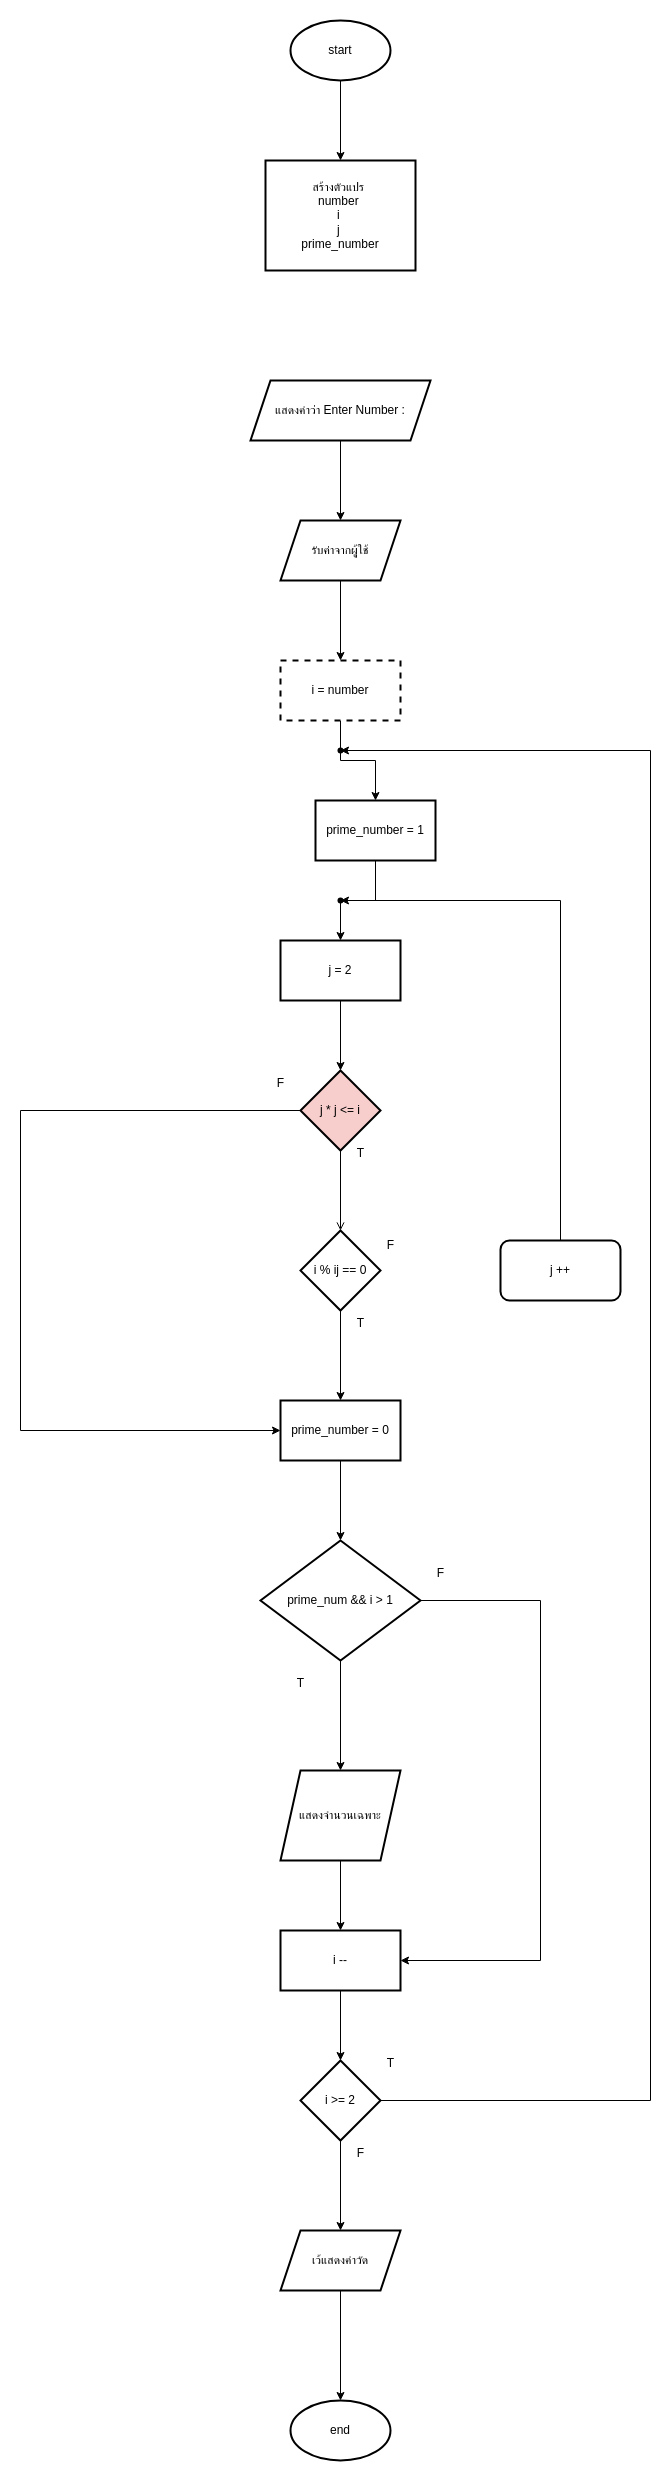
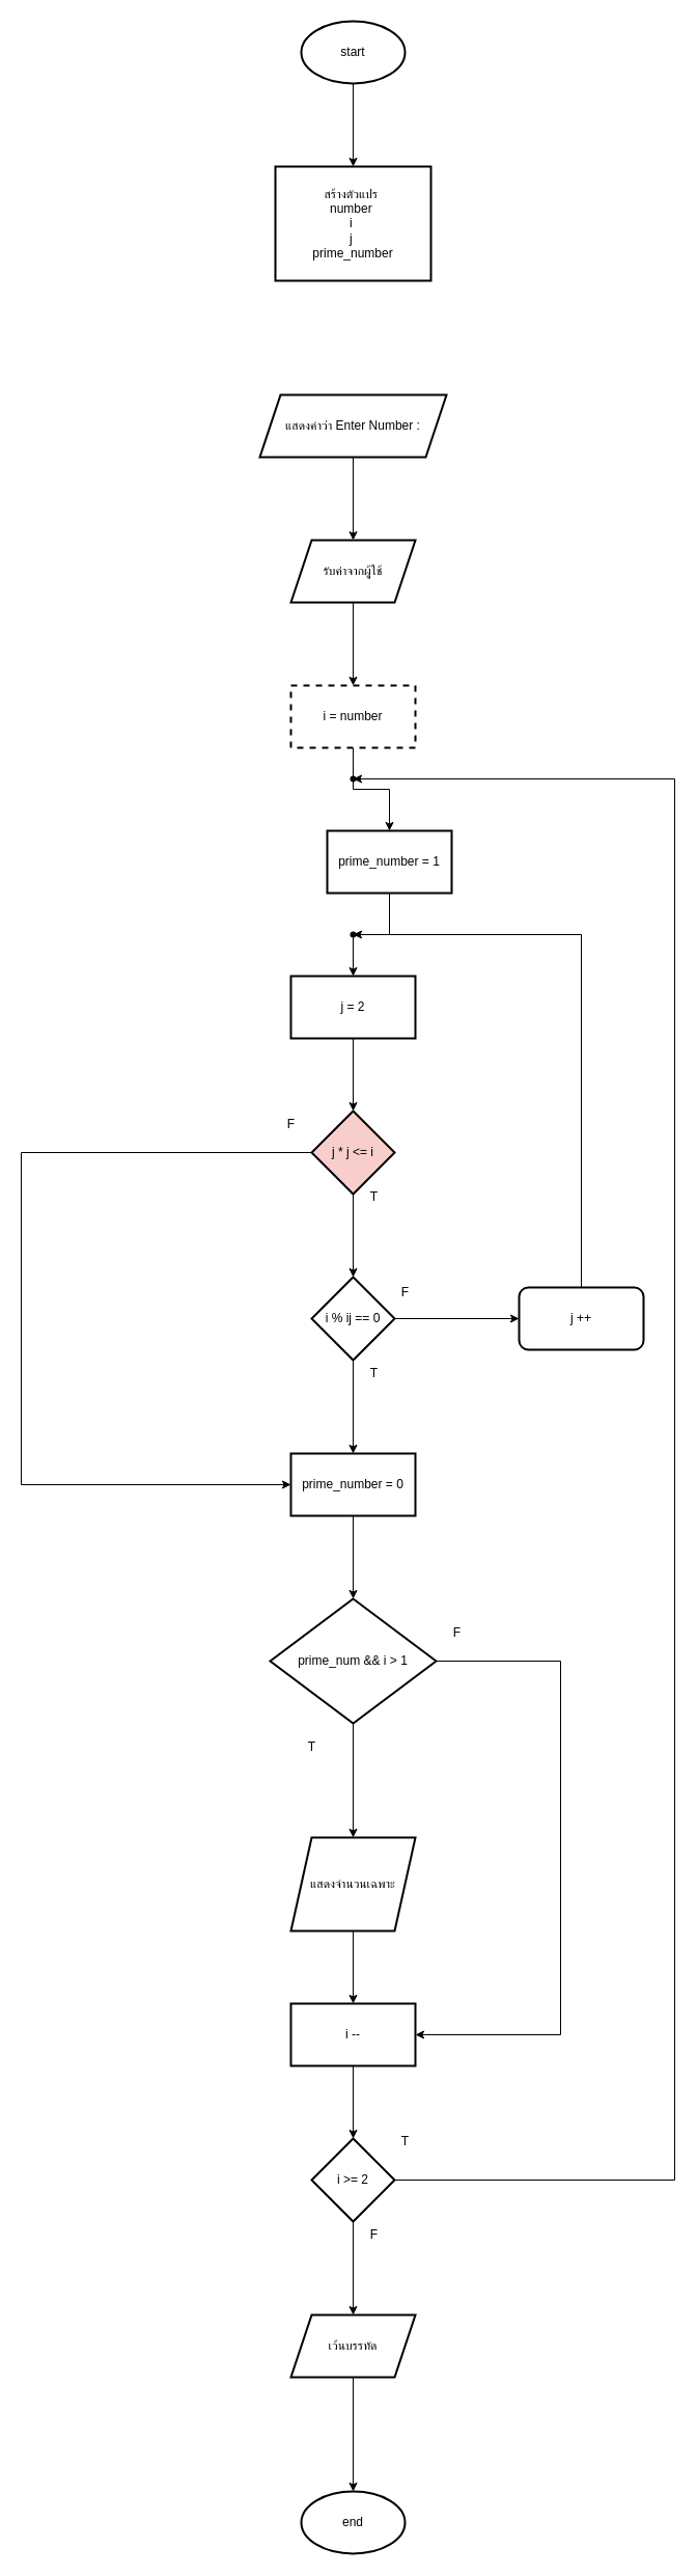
  <mxCell id="0" />
  <mxCell id="1" parent="0" />
  <mxCell id="2" value="" style="edgeStyle=orthogonalEdgeStyle;rounded=0;orthogonalLoop=1;jettySize=auto;html=1;" edge="1" parent="1" source="3" target="4"><mxGeometry relative="1" as="geometry" /></mxCell>
  <mxCell id="3" value="start" style="strokeWidth=2;html=1;shape=mxgraph.flowchart.start_1;whiteSpace=wrap;" vertex="1" parent="1"><mxGeometry x="290" y="20" width="100" height="60" as="geometry" /></mxCell>
  <mxCell id="4" value="สร้างตัวแปร&amp;nbsp;&lt;div&gt;number&amp;nbsp;&lt;/div&gt;&lt;div&gt;i&amp;nbsp;&lt;/div&gt;&lt;div&gt;j&amp;nbsp;&lt;/div&gt;&lt;div&gt;prime_number&lt;/div&gt;" style="whiteSpace=wrap;html=1;strokeWidth=2;" vertex="1" parent="1"><mxGeometry x="265" y="160" width="150" height="110" as="geometry" /></mxCell>
  <mxCell id="5" value="" style="edgeStyle=orthogonalEdgeStyle;rounded=0;orthogonalLoop=1;jettySize=auto;html=1;" edge="1" parent="1" source="6" target="8"><mxGeometry relative="1" as="geometry" /></mxCell>
  <mxCell id="6" value="แสดงคำว่า Enter Number :" style="shape=parallelogram;perimeter=parallelogramPerimeter;whiteSpace=wrap;html=1;fixedSize=1;strokeWidth=2;" vertex="1" parent="1"><mxGeometry x="250" y="380" width="180" height="60" as="geometry" /></mxCell>
  <mxCell id="7" value="" style="edgeStyle=orthogonalEdgeStyle;rounded=0;orthogonalLoop=1;jettySize=auto;html=1;" edge="1" parent="1" source="8" target="10"><mxGeometry relative="1" as="geometry" /></mxCell>
  <mxCell id="8" value="รับค่าจากผุู้ใช้" style="shape=parallelogram;perimeter=parallelogramPerimeter;whiteSpace=wrap;html=1;fixedSize=1;strokeWidth=2;" vertex="1" parent="1"><mxGeometry x="280" y="520" width="120" height="60" as="geometry" /></mxCell>
  <mxCell id="9" value="" style="edgeStyle=orthogonalEdgeStyle;rounded=0;orthogonalLoop=1;jettySize=auto;html=1;" edge="1" parent="1" source="10" target="12"><mxGeometry relative="1" as="geometry" /></mxCell>
  <mxCell id="10" value="i = number" style="whiteSpace=wrap;html=1;strokeWidth=2;dashed=1;" vertex="1" parent="1"><mxGeometry x="280" y="660" width="120" height="60" as="geometry" /></mxCell>
  <mxCell id="11" value="" style="edgeStyle=orthogonalEdgeStyle;rounded=0;orthogonalLoop=1;jettySize=auto;html=1;" edge="1" parent="1" source="12" target="14"><mxGeometry relative="1" as="geometry" /></mxCell>
  <mxCell id="12" value="prime_number = 1" style="whiteSpace=wrap;html=1;strokeWidth=2;" vertex="1" parent="1"><mxGeometry x="315" y="800" width="120" height="60" as="geometry" /></mxCell>
  <mxCell id="13" value="" style="edgeStyle=orthogonalEdgeStyle;rounded=0;orthogonalLoop=1;jettySize=auto;html=1;" edge="1" parent="1" source="14" target="17"><mxGeometry relative="1" as="geometry" /></mxCell>
  <mxCell id="14" value="j = 2" style="whiteSpace=wrap;html=1;strokeWidth=2;" vertex="1" parent="1"><mxGeometry x="280" y="940" width="120" height="60" as="geometry" /></mxCell>
- <mxCell id="15" value="" style="edgeStyle=orthogonalEdgeStyle;rounded=0;orthogonalLoop=1;jettySize=auto;html=1;endArrow=open;" edge="1" parent="1" source="17" target="20"><mxGeometry relative="1" as="geometry" /></mxCell>
+ <mxCell id="15" value="" style="edgeStyle=orthogonalEdgeStyle;rounded=0;orthogonalLoop=1;jettySize=auto;html=1;" edge="1" parent="1" source="17" target="20"><mxGeometry relative="1" as="geometry" /></mxCell>
  <mxCell id="16" style="edgeStyle=orthogonalEdgeStyle;rounded=0;orthogonalLoop=1;jettySize=auto;html=1;exitX=0;exitY=0.5;exitDx=0;exitDy=0;entryX=0;entryY=0.5;entryDx=0;entryDy=0;" edge="1" parent="1" source="17" target="23"><mxGeometry relative="1" as="geometry"><Array as="points"><mxPoint x="20" y="1110" /><mxPoint x="20" y="1430" /></Array></mxGeometry></mxCell>
  <mxCell id="17" value="j * j &amp;lt;= i" style="rhombus;whiteSpace=wrap;html=1;strokeWidth=2;fillColor=#f8cecc;" vertex="1" parent="1"><mxGeometry x="300" y="1070" width="80" height="80" as="geometry" /></mxCell>
  <mxCell id="18" value="" style="edgeStyle=orthogonalEdgeStyle;rounded=0;orthogonalLoop=1;jettySize=auto;html=1;" edge="1" parent="1" source="20" target="23"><mxGeometry relative="1" as="geometry" /></mxCell>
+ <mxCell id="19" value="" style="edgeStyle=orthogonalEdgeStyle;rounded=0;orthogonalLoop=1;jettySize=auto;html=1;" edge="1" parent="1" source="20" target="27"><mxGeometry relative="1" as="geometry" /></mxCell>
  <mxCell id="20" value="i % ij == 0" style="rhombus;whiteSpace=wrap;html=1;strokeWidth=2;" vertex="1" parent="1"><mxGeometry x="300" y="1230" width="80" height="80" as="geometry" /></mxCell>
  <mxCell id="21" value="T" style="text;html=1;align=center;verticalAlign=middle;resizable=0;points=[];autosize=1;strokeColor=none;fillColor=none;" vertex="1" parent="1"><mxGeometry x="345" y="1138" width="30" height="30" as="geometry" /></mxCell>
  <mxCell id="22" value="" style="edgeStyle=orthogonalEdgeStyle;rounded=0;orthogonalLoop=1;jettySize=auto;html=1;" edge="1" parent="1" source="23" target="32"><mxGeometry relative="1" as="geometry" /></mxCell>
  <mxCell id="23" value="prime_number = 0" style="whiteSpace=wrap;html=1;strokeWidth=2;" vertex="1" parent="1"><mxGeometry x="280" y="1400" width="120" height="60" as="geometry" /></mxCell>
  <mxCell id="24" value="T" style="text;html=1;align=center;verticalAlign=middle;resizable=0;points=[];autosize=1;strokeColor=none;fillColor=none;" vertex="1" parent="1"><mxGeometry x="345" y="1308" width="30" height="30" as="geometry" /></mxCell>
  <mxCell id="25" value="F" style="text;html=1;align=center;verticalAlign=middle;resizable=0;points=[];autosize=1;strokeColor=none;fillColor=none;" vertex="1" parent="1"><mxGeometry x="265" y="1068" width="30" height="30" as="geometry" /></mxCell>
  <mxCell id="26" style="edgeStyle=orthogonalEdgeStyle;rounded=0;orthogonalLoop=1;jettySize=auto;html=1;exitX=0.5;exitY=0;exitDx=0;exitDy=0;" edge="1" parent="1" source="27" target="29"><mxGeometry relative="1" as="geometry"><Array as="points"><mxPoint x="560" y="900" /></Array></mxGeometry></mxCell>
  <mxCell id="27" value="j ++" style="whiteSpace=wrap;html=1;strokeWidth=2;rounded=1;" vertex="1" parent="1"><mxGeometry x="500" y="1240" width="120" height="60" as="geometry" /></mxCell>
  <mxCell id="28" value="F" style="text;html=1;align=center;verticalAlign=middle;resizable=0;points=[];autosize=1;strokeColor=none;fillColor=none;" vertex="1" parent="1"><mxGeometry x="375" y="1230" width="30" height="30" as="geometry" /></mxCell>
  <mxCell id="29" value="" style="shape=waypoint;sketch=0;fillStyle=solid;size=6;pointerEvents=1;points=[];fillColor=none;resizable=0;rotatable=0;perimeter=centerPerimeter;snapToPoint=1;" vertex="1" parent="1"><mxGeometry x="330" y="890" width="20" height="20" as="geometry" /></mxCell>
  <mxCell id="30" value="" style="edgeStyle=orthogonalEdgeStyle;rounded=0;orthogonalLoop=1;jettySize=auto;html=1;" edge="1" parent="1" source="32" target="34"><mxGeometry relative="1" as="geometry" /></mxCell>
  <mxCell id="31" value="" style="edgeStyle=orthogonalEdgeStyle;rounded=0;orthogonalLoop=1;jettySize=auto;html=1;" edge="1" parent="1" source="32" target="37"><mxGeometry relative="1" as="geometry"><Array as="points"><mxPoint x="540" y="1600" /><mxPoint x="540" y="1960" /></Array></mxGeometry></mxCell>
  <mxCell id="32" value="prime_num &amp;amp;&amp;amp; i &amp;gt; 1" style="rhombus;whiteSpace=wrap;html=1;strokeWidth=2;" vertex="1" parent="1"><mxGeometry x="260" y="1540" width="160" height="120" as="geometry" /></mxCell>
  <mxCell id="33" value="" style="edgeStyle=orthogonalEdgeStyle;rounded=0;orthogonalLoop=1;jettySize=auto;html=1;" edge="1" parent="1" source="34" target="37"><mxGeometry relative="1" as="geometry" /></mxCell>
  <mxCell id="34" value="แสดงจำนวนเฉพาะ" style="shape=parallelogram;perimeter=parallelogramPerimeter;whiteSpace=wrap;html=1;fixedSize=1;strokeWidth=2;" vertex="1" parent="1"><mxGeometry x="280" y="1770" width="120" height="90" as="geometry" /></mxCell>
  <mxCell id="35" value="T" style="text;html=1;align=center;verticalAlign=middle;resizable=0;points=[];autosize=1;strokeColor=none;fillColor=none;" vertex="1" parent="1"><mxGeometry x="285" y="1668" width="30" height="30" as="geometry" /></mxCell>
  <mxCell id="36" value="" style="edgeStyle=orthogonalEdgeStyle;rounded=0;orthogonalLoop=1;jettySize=auto;html=1;" edge="1" parent="1" source="37" target="40"><mxGeometry relative="1" as="geometry" /></mxCell>
  <mxCell id="37" value="i --" style="whiteSpace=wrap;html=1;strokeWidth=2;" vertex="1" parent="1"><mxGeometry x="280" y="1930" width="120" height="60" as="geometry" /></mxCell>
  <mxCell id="38" value="F" style="text;html=1;align=center;verticalAlign=middle;resizable=0;points=[];autosize=1;strokeColor=none;fillColor=none;" vertex="1" parent="1"><mxGeometry x="425" y="1558" width="30" height="30" as="geometry" /></mxCell>
  <mxCell id="39" value="" style="edgeStyle=orthogonalEdgeStyle;rounded=0;orthogonalLoop=1;jettySize=auto;html=1;" edge="1" parent="1" source="40" target="42"><mxGeometry relative="1" as="geometry" /></mxCell>
  <mxCell id="40" value="i &amp;gt;= 2" style="rhombus;whiteSpace=wrap;html=1;strokeWidth=2;" vertex="1" parent="1"><mxGeometry x="300" y="2060" width="80" height="80" as="geometry" /></mxCell>
  <mxCell id="41" value="" style="edgeStyle=orthogonalEdgeStyle;rounded=0;orthogonalLoop=1;jettySize=auto;html=1;" edge="1" parent="1" source="42" target="43"><mxGeometry relative="1" as="geometry" /></mxCell>
- <mxCell id="42" value="เว้แสดงคำวัด" style="shape=parallelogram;perimeter=parallelogramPerimeter;whiteSpace=wrap;html=1;fixedSize=1;strokeWidth=2;" vertex="1" parent="1"><mxGeometry x="280" y="2230" width="120" height="60" as="geometry" /></mxCell>
+ <mxCell id="42" value="เว้นบรรทัด" style="shape=parallelogram;perimeter=parallelogramPerimeter;whiteSpace=wrap;html=1;fixedSize=1;strokeWidth=2;" vertex="1" parent="1"><mxGeometry x="280" y="2230" width="120" height="60" as="geometry" /></mxCell>
  <mxCell id="43" value="end" style="strokeWidth=2;html=1;shape=mxgraph.flowchart.start_1;whiteSpace=wrap;" vertex="1" parent="1"><mxGeometry x="290" y="2400" width="100" height="60" as="geometry" /></mxCell>
  <mxCell id="44" value="F" style="text;html=1;align=center;verticalAlign=middle;resizable=0;points=[];autosize=1;strokeColor=none;fillColor=none;" vertex="1" parent="1"><mxGeometry x="345" y="2138" width="30" height="30" as="geometry" /></mxCell>
  <mxCell id="45" value="" style="shape=waypoint;sketch=0;fillStyle=solid;size=6;pointerEvents=1;points=[];fillColor=none;resizable=0;rotatable=0;perimeter=centerPerimeter;snapToPoint=1;" vertex="1" parent="1"><mxGeometry x="330" y="740" width="20" height="20" as="geometry" /></mxCell>
  <mxCell id="46" style="edgeStyle=orthogonalEdgeStyle;rounded=0;orthogonalLoop=1;jettySize=auto;html=1;exitX=1;exitY=0.5;exitDx=0;exitDy=0;entryX=0.7;entryY=0.95;entryDx=0;entryDy=0;entryPerimeter=0;" edge="1" parent="1" source="40" target="45"><mxGeometry relative="1" as="geometry"><Array as="points"><mxPoint x="650" y="2100" /><mxPoint x="650" y="750" /></Array></mxGeometry></mxCell>
  <mxCell id="47" value="T" style="text;html=1;align=center;verticalAlign=middle;resizable=0;points=[];autosize=1;strokeColor=none;fillColor=none;" vertex="1" parent="1"><mxGeometry x="375" y="2048" width="30" height="30" as="geometry" /></mxCell>
